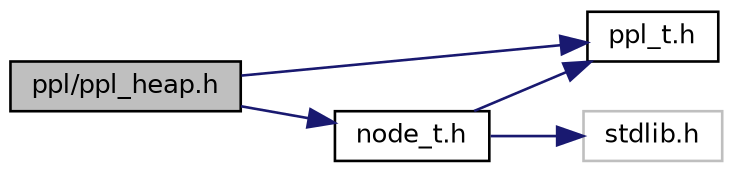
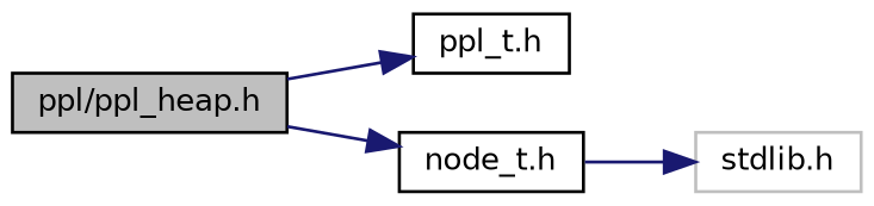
  digraph {
    rankdir=LR
    node [color=black fillcolor=white fontname=Helvetica fontsize=10 shape=record style=filled]
    edge [color=midnightblue fontname=Helvetica fontsize=10 labelfontname=Helvetica labelfontsize=10 style=solid]
    n1 [fillcolor=grey75 fontcolor=black height=0.2 label="ppl/ppl_heap.h" width=0.4]
    n2 [height=0.2 label="ppl_t.h" width=0.4]
    n3 [height=0.2 label="node_t.h" width=0.4]
    n4 [color=grey75 height=0.2 label="stdlib.h" width=0.4]
    n1 -> n2
    n1 -> n3
-   n3 -> n2
    n3 -> n4
  }
